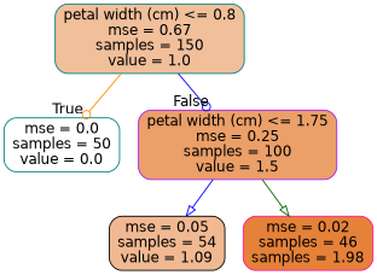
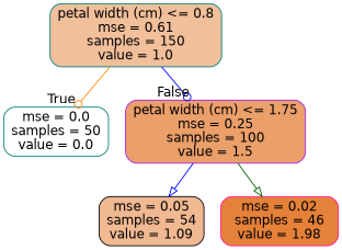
  digraph {
    node [color=teal fontname=helvetica shape=box style="filled, rounded"]
    edge [arrowhead=odot color=blue fontname=helvetica]
-   n1 [fillcolor="#f2bf9b" label="petal width (cm) <= 0.8\nmse = 0.67\nsamples = 150\nvalue = 1.0"]
+   n1 [fillcolor="#f2bf9b" label="petal width (cm) <= 0.8\nmse = 0.61\nsamples = 150\nvalue = 1.0"]
    n2 [fillcolor="#ffffff" label="mse = 0.0\nsamples = 50\nvalue = 0.0"]
    n3 [color=purple fillcolor="#eb9f69" label="petal width (cm) <= 1.75\nmse = 0.25\nsamples = 100\nvalue = 1.5"]
    n4 [color=black fillcolor="#f1b992" label="mse = 0.05\nsamples = 54\nvalue = 1.09"]
-   n5 [color=deeppink fillcolor="#e58139" label="mse = 0.02\nsamples = 46\nsamples = 1.98"]
+   n5 [color=deeppink fillcolor="#e58139" label="mse = 0.02\nsamples = 46\nvalue = 1.98"]
    n1 -> n2 [color=darkorange headlabel=True labelangle=45 labeldistance=2.5]
    n1 -> n3 [headlabel=False labelangle=-45 labeldistance=2.5]
    n3 -> n4 [arrowhead=onormal]
    n3 -> n5 [arrowhead=onormal color=darkgreen]
  }
